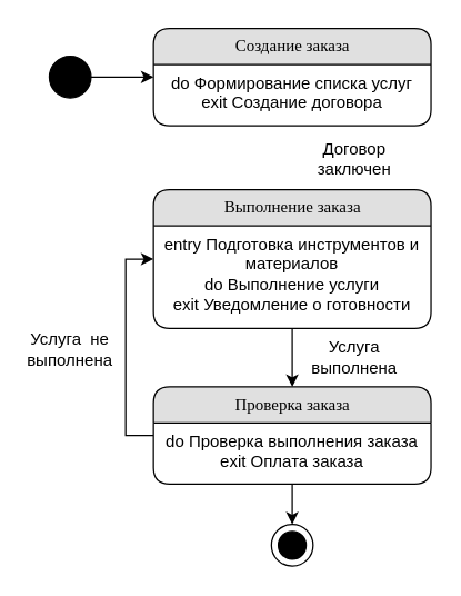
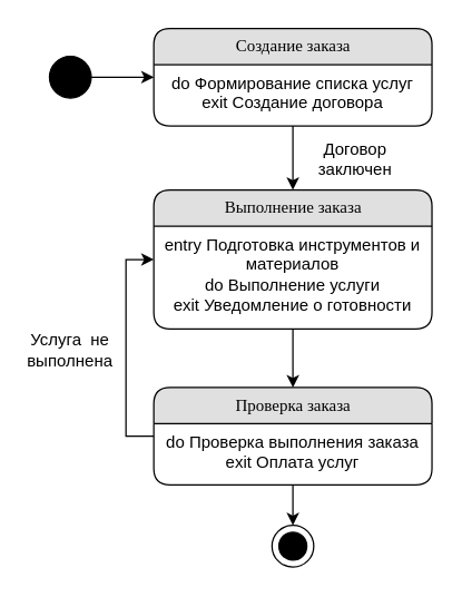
  <mxCell id="0" />
  <mxCell id="1" parent="0" />
+ <mxCell id="2" style="edgeStyle=orthogonalEdgeStyle;rounded=0;orthogonalLoop=1;jettySize=auto;html=1;exitX=0.5;exitY=1;exitDx=0;exitDy=0;entryX=0.5;entryY=0;entryDx=0;entryDy=0;" edge="1" parent="1" source="3" target="10"><mxGeometry relative="1" as="geometry" /></mxCell>
  <mxCell id="3" value="Создание заказа" style="swimlane;html=1;fontStyle=0;childLayout=stackLayout;horizontal=1;startSize=26;fillColor=#e0e0e0;horizontalStack=0;resizeParent=1;resizeLast=0;collapsible=1;marginBottom=0;swimlaneFillColor=#ffffff;align=center;rounded=1;shadow=0;comic=0;labelBackgroundColor=none;strokeWidth=1;fontFamily=Verdana;fontSize=12" vertex="1" parent="1"><mxGeometry x="110" y="20" width="200" height="70" as="geometry" /></mxCell>
  <mxCell id="4" value="do Формирование списка услуг&lt;br&gt;exit Создание договора" style="text;html=1;strokeColor=none;fillColor=none;spacingLeft=4;spacingRight=4;whiteSpace=wrap;overflow=hidden;rotatable=0;points=[[0,0.5],[1,0.5]];portConstraint=eastwest;align=center;" vertex="1" parent="3"><mxGeometry y="26" width="200" height="44" as="geometry" /></mxCell>
  <mxCell id="5" style="edgeStyle=orthogonalEdgeStyle;rounded=0;orthogonalLoop=1;jettySize=auto;html=1;exitX=0;exitY=0.5;exitDx=0;exitDy=0;entryX=0;entryY=0.5;entryDx=0;entryDy=0;" edge="1" parent="1" source="7" target="10"><mxGeometry relative="1" as="geometry"><mxPoint x="90" y="312" as="targetPoint" /></mxGeometry></mxCell>
  <mxCell id="6" style="edgeStyle=orthogonalEdgeStyle;rounded=0;orthogonalLoop=1;jettySize=auto;html=1;exitX=0.5;exitY=1;exitDx=0;exitDy=0;entryX=0.5;entryY=0;entryDx=0;entryDy=0;" edge="1" parent="1" source="7" target="15"><mxGeometry relative="1" as="geometry" /></mxCell>
  <mxCell id="7" value="Проверка заказа" style="swimlane;html=1;fontStyle=0;childLayout=stackLayout;horizontal=1;startSize=26;fillColor=#e0e0e0;horizontalStack=0;resizeParent=1;resizeLast=0;collapsible=1;marginBottom=0;swimlaneFillColor=#ffffff;align=center;rounded=1;shadow=0;comic=0;labelBackgroundColor=none;strokeWidth=1;fontFamily=Verdana;fontSize=12" vertex="1" parent="1"><mxGeometry x="110" y="278" width="200" height="70" as="geometry" /></mxCell>
- <mxCell id="8" value="do Проверка выполнения заказа&lt;br&gt;exit Оплата заказа" style="text;html=1;strokeColor=none;fillColor=none;spacingLeft=4;spacingRight=4;whiteSpace=wrap;overflow=hidden;rotatable=0;points=[[0,0.5],[1,0.5]];portConstraint=eastwest;align=center;" vertex="1" parent="7"><mxGeometry y="26" width="200" height="44" as="geometry" /></mxCell>
+ <mxCell id="8" value="do Проверка выполнения заказа&lt;br&gt;exit Оплата услуг" style="text;html=1;strokeColor=none;fillColor=none;spacingLeft=4;spacingRight=4;whiteSpace=wrap;overflow=hidden;rotatable=0;points=[[0,0.5],[1,0.5]];portConstraint=eastwest;align=center;" vertex="1" parent="7"><mxGeometry y="26" width="200" height="44" as="geometry" /></mxCell>
  <mxCell id="9" style="edgeStyle=orthogonalEdgeStyle;rounded=0;orthogonalLoop=1;jettySize=auto;html=1;exitX=0.5;exitY=1;exitDx=0;exitDy=0;entryX=0.5;entryY=0;entryDx=0;entryDy=0;" edge="1" parent="1" source="10" target="7"><mxGeometry relative="1" as="geometry" /></mxCell>
  <mxCell id="10" value="Выполнение заказа" style="swimlane;html=1;fontStyle=0;childLayout=stackLayout;horizontal=1;startSize=26;fillColor=#e0e0e0;horizontalStack=0;resizeParent=1;resizeLast=0;collapsible=1;marginBottom=0;swimlaneFillColor=#ffffff;align=center;rounded=1;shadow=0;comic=0;labelBackgroundColor=none;strokeWidth=1;fontFamily=Verdana;fontSize=12" vertex="1" parent="1"><mxGeometry x="110" y="136" width="200" height="100" as="geometry" /></mxCell>
  <mxCell id="11" value="entry Подготовка инструментов и материалов&lt;br&gt;do Выполнение услуги&lt;br&gt;exit Уведомление о готовности" style="text;html=1;strokeColor=none;fillColor=none;spacingLeft=4;spacingRight=4;whiteSpace=wrap;overflow=hidden;rotatable=0;points=[[0,0.5],[1,0.5]];portConstraint=eastwest;align=center;" vertex="1" parent="10"><mxGeometry y="26" width="200" height="74" as="geometry" /></mxCell>
  <mxCell id="12" value="Договор заключен" style="text;html=1;strokeColor=none;fillColor=none;align=center;verticalAlign=middle;whiteSpace=wrap;rounded=0;" vertex="1" parent="1"><mxGeometry x="225" y="99" width="60" height="30" as="geometry" /></mxCell>
- <mxCell id="13" value="Услуга выполнена" style="text;html=1;strokeColor=none;fillColor=none;align=center;verticalAlign=middle;whiteSpace=wrap;rounded=0;" vertex="1" parent="1"><mxGeometry x="225" y="242" width="60" height="30" as="geometry" /></mxCell>
  <mxCell id="14" value="Услуга&amp;nbsp; не выполнена" style="text;html=1;strokeColor=none;fillColor=none;align=center;verticalAlign=middle;whiteSpace=wrap;rounded=0;" vertex="1" parent="1"><mxGeometry x="20" y="236" width="60" height="30" as="geometry" /></mxCell>
  <mxCell id="15" value="" style="ellipse;whiteSpace=wrap;html=1;rounded=1;shadow=0;comic=0;labelBackgroundColor=none;strokeWidth=1;fontFamily=Verdana;fontSize=12;align=center;" vertex="1" parent="1"><mxGeometry x="195" y="377" width="30" height="30" as="geometry" /></mxCell>
  <mxCell id="16" value="" style="ellipse;whiteSpace=wrap;html=1;rounded=1;shadow=0;comic=0;labelBackgroundColor=none;strokeWidth=1;fontFamily=Verdana;fontSize=12;align=center;fillColor=#000000;" vertex="1" parent="1"><mxGeometry x="200" y="382" width="20" height="20" as="geometry" /></mxCell>
  <mxCell id="17" style="edgeStyle=orthogonalEdgeStyle;rounded=0;orthogonalLoop=1;jettySize=auto;html=1;exitX=1;exitY=0.5;exitDx=0;exitDy=0;entryX=0;entryY=0.5;entryDx=0;entryDy=0;" edge="1" parent="1" source="18" target="3"><mxGeometry relative="1" as="geometry" /></mxCell>
  <mxCell id="18" value="" style="ellipse;whiteSpace=wrap;html=1;rounded=1;shadow=0;comic=0;labelBackgroundColor=none;strokeWidth=1;fontFamily=Verdana;fontSize=12;align=center;fillColor=#000000;" vertex="1" parent="1"><mxGeometry x="35" y="40" width="30" height="30" as="geometry" /></mxCell>
